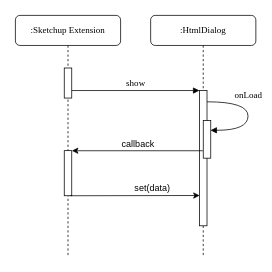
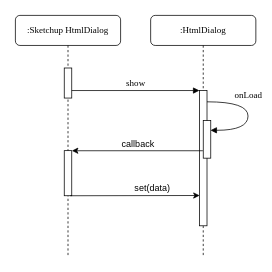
  <mxCell id="0" />
  <mxCell id="1" parent="0" />
  <mxCell id="2" value=":HtmlDialog" style="shape=umlLifeline;perimeter=lifelinePerimeter;whiteSpace=wrap;html=1;container=1;collapsible=0;recursiveResize=0;outlineConnect=0;rounded=1;shadow=0;comic=0;labelBackgroundColor=none;strokeWidth=1;fontFamily=Verdana;fontSize=12;align=center;" parent="1" vertex="1"><mxGeometry x="200" y="20" width="140" height="320" as="geometry" /></mxCell>
  <mxCell id="3" value="" style="html=1;points=[];perimeter=orthogonalPerimeter;rounded=0;shadow=0;comic=0;labelBackgroundColor=none;strokeWidth=1;fontFamily=Verdana;fontSize=12;align=center;" parent="2" vertex="1"><mxGeometry x="65" y="100" width="10" height="180" as="geometry" /></mxCell>
- <mxCell id="4" value=":Sketchup Extension" style="shape=umlLifeline;perimeter=lifelinePerimeter;whiteSpace=wrap;html=1;container=1;collapsible=0;recursiveResize=0;outlineConnect=0;rounded=1;shadow=0;comic=0;labelBackgroundColor=none;strokeWidth=1;fontFamily=Verdana;fontSize=12;align=center;" parent="1" vertex="1"><mxGeometry x="20" y="20" width="140" height="320" as="geometry" /></mxCell>
+ <mxCell id="4" value=":Sketchup HtmlDialog" style="shape=umlLifeline;perimeter=lifelinePerimeter;whiteSpace=wrap;html=1;container=1;collapsible=0;recursiveResize=0;outlineConnect=0;rounded=1;shadow=0;comic=0;labelBackgroundColor=none;strokeWidth=1;fontFamily=Verdana;fontSize=12;align=center;" parent="1" vertex="1"><mxGeometry x="20" y="20" width="140" height="320" as="geometry" /></mxCell>
  <mxCell id="5" value="" style="html=1;points=[];perimeter=orthogonalPerimeter;rounded=0;shadow=0;comic=0;labelBackgroundColor=none;strokeWidth=1;fontFamily=Verdana;fontSize=12;align=center;" parent="4" vertex="1"><mxGeometry x="65" y="70" width="10" height="40" as="geometry" /></mxCell>
  <mxCell id="6" value="" style="html=1;points=[];perimeter=orthogonalPerimeter;rounded=0;shadow=0;comic=0;labelBackgroundColor=none;strokeWidth=1;fontFamily=Verdana;fontSize=12;align=center;" parent="4" vertex="1"><mxGeometry x="65" y="180" width="10" height="60" as="geometry" /></mxCell>
  <mxCell id="7" value="show" style="html=1;verticalAlign=bottom;endArrow=block;entryX=0;entryY=0;labelBackgroundColor=none;fontFamily=Verdana;fontSize=12;edgeStyle=elbowEdgeStyle;elbow=vertical;" parent="1" source="5" target="3" edge="1"><mxGeometry relative="1" as="geometry"><mxPoint x="160" y="130" as="sourcePoint" /></mxGeometry></mxCell>
  <mxCell id="8" value="" style="html=1;points=[];perimeter=orthogonalPerimeter;rounded=0;shadow=0;comic=0;labelBackgroundColor=none;strokeWidth=1;fontFamily=Verdana;fontSize=12;align=center;" parent="1" vertex="1"><mxGeometry x="270" y="160" width="10" height="50" as="geometry" /></mxCell>
  <mxCell id="9" value="onLoad" style="html=1;verticalAlign=bottom;endArrow=block;labelBackgroundColor=none;fontFamily=Verdana;fontSize=12;elbow=vertical;edgeStyle=orthogonalEdgeStyle;curved=1;entryX=1;entryY=0.286;entryPerimeter=0;exitX=1.038;exitY=0.345;exitPerimeter=0;" parent="1" edge="1"><mxGeometry x="-0.234" relative="1" as="geometry"><mxPoint x="275" y="135" as="sourcePoint" /><mxPoint x="279.62" y="172.92" as="targetPoint" /><Array as="points"><mxPoint x="329.62" y="134.9" /><mxPoint x="329.62" y="172.9" /></Array><mxPoint as="offset" /></mxGeometry></mxCell>
  <mxCell id="10" value="" style="endArrow=classic;html=1;entryX=1.013;entryY=0.002;entryDx=0;entryDy=0;entryPerimeter=0;" parent="1" source="2" target="6" edge="1"><mxGeometry width="50" height="50" relative="1" as="geometry"><mxPoint x="160" y="200" as="sourcePoint" /><mxPoint x="30" y="200" as="targetPoint" /></mxGeometry></mxCell>
  <mxCell id="11" value="callback" style="text;html=1;align=center;verticalAlign=middle;resizable=0;points=[];labelBackgroundColor=#ffffff;" parent="10" vertex="1" connectable="0"><mxGeometry x="-0.114" relative="1" as="geometry"><mxPoint x="-9.9" y="-10.08" as="offset" /></mxGeometry></mxCell>
  <mxCell id="12" value="" style="endArrow=classic;html=1;exitX=0.8;exitY=1;exitDx=0;exitDy=0;exitPerimeter=0;entryX=0.023;entryY=0.776;entryDx=0;entryDy=0;entryPerimeter=0;" parent="1" source="6" target="3" edge="1"><mxGeometry width="50" height="50" relative="1" as="geometry"><mxPoint x="160" y="260" as="sourcePoint" /><mxPoint x="225" y="260" as="targetPoint" /></mxGeometry></mxCell>
  <mxCell id="13" value="set(data)" style="text;html=1;align=center;verticalAlign=middle;resizable=0;points=[];labelBackgroundColor=#ffffff;" parent="12" vertex="1" connectable="0"><mxGeometry x="0.092" y="2" relative="1" as="geometry"><mxPoint x="14.67" y="-7.95" as="offset" /></mxGeometry></mxCell>
